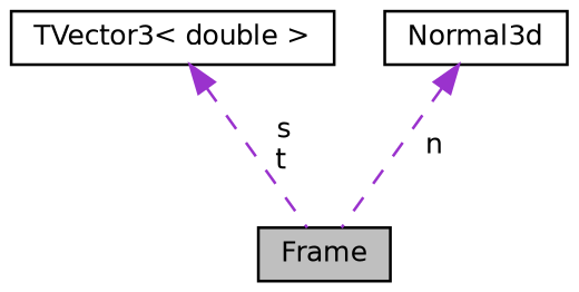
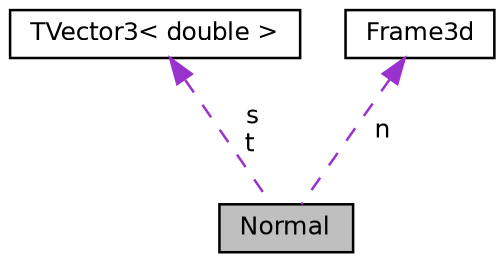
  digraph {
    node [color=black fillcolor=white fontname=Helvetica fontsize=10 shape=box style=filled]
    edge [color=darkorchid3 dir=back fontname=Helvetica fontsize=10 labelfontname=Helvetica labelfontsize=10 style=dashed]
-   n1 [fillcolor=grey75 fontcolor=black height=0.2 label=Frame width=0.4]
+   n1 [fillcolor=grey75 fontcolor=black height=0.2 label=Normal width=0.4]
    n2 [height=0.2 label="TVector3\< double \>" width=0.4]
-   n3 [height=0.2 label=Normal3d width=0.4]
+   n3 [height=0.2 label=Frame3d width=0.4]
    n2 -> n1 [label=" s\nt"]
    n3 -> n1 [label=" n"]
  }
